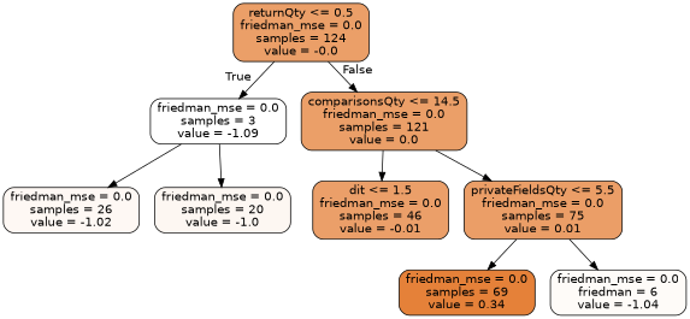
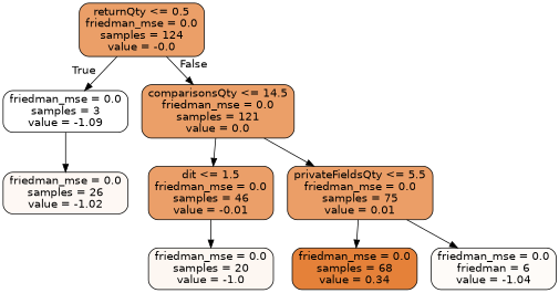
  digraph {
    node [color=black fillcolor="#eb9f68" fontname=helvetica shape=box style="filled, rounded"]
    edge [fontname=helvetica]
    n1 [label="returnQty <= 0.5\nfriedman_mse = 0.0\nsamples = 124\nvalue = -0.0"]
    n2 [fillcolor="#ffffff" label="friedman_mse = 0.0\nsamples = 3\nvalue = -1.09"]
    n3 [label="comparisonsQty <= 14.5\nfriedman_mse = 0.0\nsamples = 121\nvalue = 0.0"]
    n4 [fillcolor="#fef8f4" label="friedman_mse = 0.0\nsamples = 26\nvalue = -1.02"]
    n5 [fillcolor="#eb9f69" label="dit <= 1.5\nfriedman_mse = 0.0\nsamples = 46\nvalue = -0.01"]
    n6 [fillcolor="#eb9e67" label="privateFieldsQty <= 5.5\nfriedman_mse = 0.0\nsamples = 75\nvalue = 0.01"]
    n7 [fillcolor="#fdf7f2" label="friedman_mse = 0.0\nsamples = 20\nvalue = -1.0"]
-   n8 [fillcolor="#e58139" label="friedman_mse = 0.0\nsamples = 69\nvalue = 0.34"]
+   n8 [fillcolor="#e58139" label="friedman_mse = 0.0\nsamples = 68\nvalue = 0.34"]
    n9 [fillcolor="#fefbf8" label="friedman_mse = 0.0\nfriedman = 6\nvalue = -1.04"]
    n1 -> n2 [headlabel=True labelangle=45 labeldistance=2.5]
    n1 -> n3 [headlabel=False labelangle=-45 labeldistance=2.5]
    n2 -> n4
    n3 -> n5
    n3 -> n6
-   n2 -> n7
+   n5 -> n7
    n6 -> n8
    n6 -> n9
  }
